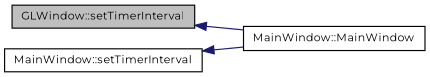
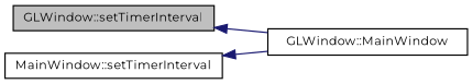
  digraph {
    fontname=Montserrat
    rankdir=LR
    node [color=black fillcolor=white fontname=Montserrat fontsize=10 shape=record style=filled]
    edge [color=midnightblue dir=back fontname=Montserrat fontsize=10 labelfontname=FreeSans labelfontsize=10 style=solid]
    n1 [fillcolor=grey75 fontcolor=black height=0.2 label="GLWindow::setTimerInterval" width=0.4]
-   n2 [height=0.2 label="MainWindow::MainWindow" width=0.4]
+   n2 [height=0.2 label="GLWindow::MainWindow" width=0.4]
    n3 [height=0.2 label="MainWindow::setTimerInterval" width=0.4]
    n1 -> n2
    n3 -> n2
  }
